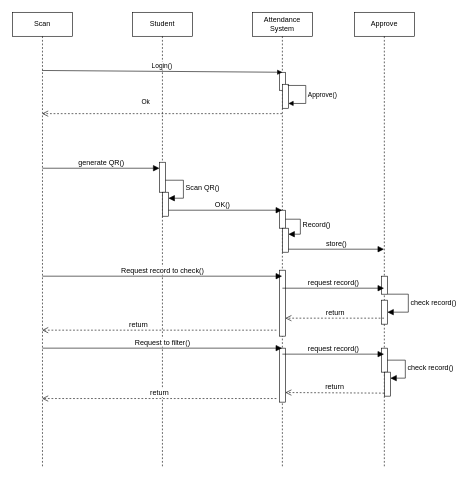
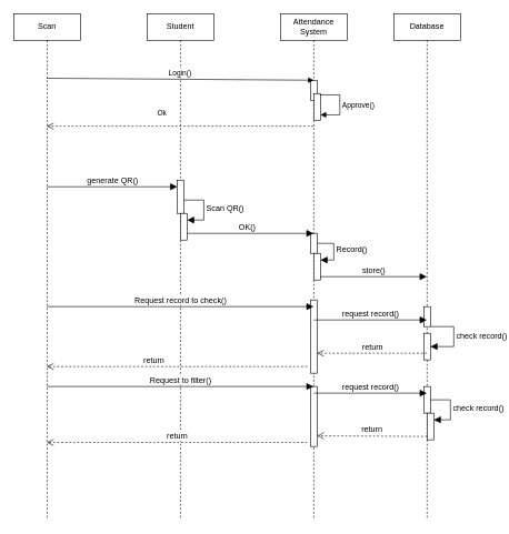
  <mxCell id="0" />
  <mxCell id="1" parent="0" />
  <mxCell id="2" value="Scan" style="shape=umlLifeline;perimeter=lifelinePerimeter;whiteSpace=wrap;html=1;container=1;dropTarget=0;collapsible=0;recursiveResize=0;outlineConnect=0;portConstraint=eastwest;newEdgeStyle={&quot;curved&quot;:0,&quot;rounded&quot;:0};" parent="1" vertex="1"><mxGeometry x="20" y="20" width="100" height="760" as="geometry" /></mxCell>
  <mxCell id="3" value="Student" style="shape=umlLifeline;perimeter=lifelinePerimeter;whiteSpace=wrap;html=1;container=1;dropTarget=0;collapsible=0;recursiveResize=0;outlineConnect=0;portConstraint=eastwest;newEdgeStyle={&quot;curved&quot;:0,&quot;rounded&quot;:0};" parent="1" vertex="1"><mxGeometry x="220" y="20" width="100" height="760" as="geometry" /></mxCell>
  <mxCell id="4" value="" style="html=1;points=[[0,0,0,0,5],[0,1,0,0,-5],[1,0,0,0,5],[1,1,0,0,-5]];perimeter=orthogonalPerimeter;outlineConnect=0;targetShapes=umlLifeline;portConstraint=eastwest;newEdgeStyle={&quot;curved&quot;:0,&quot;rounded&quot;:0};" parent="3" vertex="1"><mxGeometry x="45" y="250" width="10" height="50" as="geometry" /></mxCell>
  <mxCell id="5" value="" style="html=1;points=[[0,0,0,0,5],[0,1,0,0,-5],[1,0,0,0,5],[1,1,0,0,-5]];perimeter=orthogonalPerimeter;outlineConnect=0;targetShapes=umlLifeline;portConstraint=eastwest;newEdgeStyle={&quot;curved&quot;:0,&quot;rounded&quot;:0};" parent="3" vertex="1"><mxGeometry x="50" y="300" width="10" height="40" as="geometry" /></mxCell>
  <mxCell id="6" value="Scan QR()" style="html=1;align=left;spacingLeft=2;endArrow=block;rounded=0;edgeStyle=orthogonalEdgeStyle;curved=0;rounded=0;fontSize=12;startSize=8;endSize=8;" parent="3" target="5" edge="1"><mxGeometry relative="1" as="geometry"><mxPoint x="55" y="280" as="sourcePoint" /><Array as="points"><mxPoint x="85" y="310" /></Array></mxGeometry></mxCell>
  <mxCell id="7" value="Attendance System" style="shape=umlLifeline;perimeter=lifelinePerimeter;whiteSpace=wrap;html=1;container=1;dropTarget=0;collapsible=0;recursiveResize=0;outlineConnect=0;portConstraint=eastwest;newEdgeStyle={&quot;curved&quot;:0,&quot;rounded&quot;:0};" parent="1" vertex="1"><mxGeometry x="420" y="20" width="100" height="760" as="geometry" /></mxCell>
  <mxCell id="8" value="" style="html=1;points=[[0,0,0,0,5],[0,1,0,0,-5],[1,0,0,0,5],[1,1,0,0,-5]];perimeter=orthogonalPerimeter;outlineConnect=0;targetShapes=umlLifeline;portConstraint=eastwest;newEdgeStyle={&quot;curved&quot;:0,&quot;rounded&quot;:0};" parent="7" vertex="1"><mxGeometry x="45" y="100" width="10" height="30" as="geometry" /></mxCell>
  <mxCell id="9" value="" style="html=1;points=[[0,0,0,0,5],[0,1,0,0,-5],[1,0,0,0,5],[1,1,0,0,-5]];perimeter=orthogonalPerimeter;outlineConnect=0;targetShapes=umlLifeline;portConstraint=eastwest;newEdgeStyle={&quot;curved&quot;:0,&quot;rounded&quot;:0};" parent="7" vertex="1"><mxGeometry x="50" y="120" width="10" height="40" as="geometry" /></mxCell>
  <mxCell id="10" value="" style="html=1;points=[[0,0,0,0,5],[0,1,0,0,-5],[1,0,0,0,5],[1,1,0,0,-5]];perimeter=orthogonalPerimeter;outlineConnect=0;targetShapes=umlLifeline;portConstraint=eastwest;newEdgeStyle={&quot;curved&quot;:0,&quot;rounded&quot;:0};" parent="7" vertex="1"><mxGeometry x="45" y="330" width="10" height="30" as="geometry" /></mxCell>
  <mxCell id="11" value="" style="html=1;points=[[0,0,0,0,5],[0,1,0,0,-5],[1,0,0,0,5],[1,1,0,0,-5]];perimeter=orthogonalPerimeter;outlineConnect=0;targetShapes=umlLifeline;portConstraint=eastwest;newEdgeStyle={&quot;curved&quot;:0,&quot;rounded&quot;:0};" parent="7" vertex="1"><mxGeometry x="50" y="360" width="10" height="40" as="geometry" /></mxCell>
  <mxCell id="12" value="Record()&amp;nbsp;" style="html=1;align=left;spacingLeft=2;endArrow=block;rounded=0;edgeStyle=orthogonalEdgeStyle;curved=0;rounded=0;fontSize=12;startSize=8;endSize=8;" parent="7" source="10" target="11" edge="1"><mxGeometry relative="1" as="geometry"><mxPoint x="60" y="340" as="sourcePoint" /><Array as="points"><mxPoint x="80" y="345" /><mxPoint x="80" y="370" /></Array></mxGeometry></mxCell>
  <mxCell id="13" value="" style="html=1;points=[[0,0,0,0,5],[0,1,0,0,-5],[1,0,0,0,5],[1,1,0,0,-5]];perimeter=orthogonalPerimeter;outlineConnect=0;targetShapes=umlLifeline;portConstraint=eastwest;newEdgeStyle={&quot;curved&quot;:0,&quot;rounded&quot;:0};" parent="7" vertex="1"><mxGeometry x="45" y="430" width="10" height="110" as="geometry" /></mxCell>
  <mxCell id="14" value="" style="html=1;points=[[0,0,0,0,5],[0,1,0,0,-5],[1,0,0,0,5],[1,1,0,0,-5]];perimeter=orthogonalPerimeter;outlineConnect=0;targetShapes=umlLifeline;portConstraint=eastwest;newEdgeStyle={&quot;curved&quot;:0,&quot;rounded&quot;:0};" parent="7" vertex="1"><mxGeometry x="45" y="560" width="10" height="90" as="geometry" /></mxCell>
- <mxCell id="15" value="Approve" style="shape=umlLifeline;perimeter=lifelinePerimeter;whiteSpace=wrap;html=1;container=1;dropTarget=0;collapsible=0;recursiveResize=0;outlineConnect=0;portConstraint=eastwest;newEdgeStyle={&quot;curved&quot;:0,&quot;rounded&quot;:0};" parent="1" vertex="1"><mxGeometry x="590" y="20" width="100" height="760" as="geometry" /></mxCell>
+ <mxCell id="15" value="Database" style="shape=umlLifeline;perimeter=lifelinePerimeter;whiteSpace=wrap;html=1;container=1;dropTarget=0;collapsible=0;recursiveResize=0;outlineConnect=0;portConstraint=eastwest;newEdgeStyle={&quot;curved&quot;:0,&quot;rounded&quot;:0};" parent="1" vertex="1"><mxGeometry x="590" y="20" width="100" height="760" as="geometry" /></mxCell>
  <mxCell id="16" value="" style="html=1;points=[[0,0,0,0,5],[0,1,0,0,-5],[1,0,0,0,5],[1,1,0,0,-5]];perimeter=orthogonalPerimeter;outlineConnect=0;targetShapes=umlLifeline;portConstraint=eastwest;newEdgeStyle={&quot;curved&quot;:0,&quot;rounded&quot;:0};" parent="15" vertex="1"><mxGeometry x="45" y="480" width="10" height="40" as="geometry" /></mxCell>
  <mxCell id="17" value="check record()" style="html=1;align=left;spacingLeft=2;endArrow=block;rounded=0;edgeStyle=orthogonalEdgeStyle;curved=0;rounded=0;fontSize=12;startSize=8;endSize=8;" parent="15" source="18" target="16" edge="1"><mxGeometry relative="1" as="geometry"><mxPoint x="50" y="430" as="sourcePoint" /><Array as="points"><mxPoint x="90" y="470" /><mxPoint x="90" y="500" /></Array></mxGeometry></mxCell>
  <mxCell id="18" value="" style="html=1;points=[[0,0,0,0,5],[0,1,0,0,-5],[1,0,0,0,5],[1,1,0,0,-5]];perimeter=orthogonalPerimeter;outlineConnect=0;targetShapes=umlLifeline;portConstraint=eastwest;newEdgeStyle={&quot;curved&quot;:0,&quot;rounded&quot;:0};" parent="15" vertex="1"><mxGeometry x="45" y="440" width="10" height="30" as="geometry" /></mxCell>
  <mxCell id="19" value="" style="html=1;points=[[0,0,0,0,5],[0,1,0,0,-5],[1,0,0,0,5],[1,1,0,0,-5]];perimeter=orthogonalPerimeter;outlineConnect=0;targetShapes=umlLifeline;portConstraint=eastwest;newEdgeStyle={&quot;curved&quot;:0,&quot;rounded&quot;:0};" parent="15" vertex="1"><mxGeometry x="45" y="560" width="10" height="40" as="geometry" /></mxCell>
  <mxCell id="20" value="" style="html=1;points=[[0,0,0,0,5],[0,1,0,0,-5],[1,0,0,0,5],[1,1,0,0,-5]];perimeter=orthogonalPerimeter;outlineConnect=0;targetShapes=umlLifeline;portConstraint=eastwest;newEdgeStyle={&quot;curved&quot;:0,&quot;rounded&quot;:0};" parent="15" vertex="1"><mxGeometry x="50" y="600" width="10" height="40" as="geometry" /></mxCell>
  <mxCell id="21" value="check record()" style="html=1;align=left;spacingLeft=2;endArrow=block;rounded=0;edgeStyle=orthogonalEdgeStyle;curved=0;rounded=0;fontSize=12;startSize=8;endSize=8;" parent="15" target="20" edge="1"><mxGeometry relative="1" as="geometry"><mxPoint x="55" y="580" as="sourcePoint" /><Array as="points"><mxPoint x="85" y="610" /></Array></mxGeometry></mxCell>
  <mxCell id="22" value="Login()" style="html=1;verticalAlign=bottom;endArrow=block;curved=0;rounded=0;" parent="1" edge="1"><mxGeometry x="-0.001" width="80" relative="1" as="geometry"><mxPoint x="69.5" y="117" as="sourcePoint" /><mxPoint x="470" y="120" as="targetPoint" /><mxPoint as="offset" /></mxGeometry></mxCell>
  <mxCell id="23" value="Approve()" style="html=1;align=left;spacingLeft=2;endArrow=block;rounded=0;edgeStyle=orthogonalEdgeStyle;curved=0;rounded=0;" parent="1" target="9" edge="1"><mxGeometry relative="1" as="geometry"><mxPoint x="479" y="142" as="sourcePoint" /><Array as="points"><mxPoint x="509" y="172" /></Array></mxGeometry></mxCell>
  <mxCell id="24" value="Ok" style="html=1;verticalAlign=bottom;endArrow=open;dashed=1;endSize=8;curved=0;rounded=0;" parent="1" edge="1"><mxGeometry x="0.147" y="-10" relative="1" as="geometry"><mxPoint x="469.5" y="189" as="sourcePoint" /><mxPoint x="69.5" y="189" as="targetPoint" /><mxPoint x="1" as="offset" /><Array as="points"><mxPoint x="340" y="189" /></Array></mxGeometry></mxCell>
  <mxCell id="25" value="OK()" style="html=1;verticalAlign=bottom;endArrow=block;curved=0;rounded=0;fontSize=12;startSize=8;endSize=8;" parent="1" target="7" edge="1"><mxGeometry x="-0.053" width="80" relative="1" as="geometry"><mxPoint x="280" y="350" as="sourcePoint" /><mxPoint x="470" y="350" as="targetPoint" /><mxPoint as="offset" /></mxGeometry></mxCell>
  <mxCell id="26" value="store()" style="html=1;verticalAlign=bottom;endArrow=block;curved=0;rounded=0;fontSize=12;startSize=8;endSize=8;exitX=1;exitY=1;exitDx=0;exitDy=-5;exitPerimeter=0;" parent="1" source="11" target="15" edge="1"><mxGeometry width="80" relative="1" as="geometry"><mxPoint x="490" y="410" as="sourcePoint" /><mxPoint x="550" y="410" as="targetPoint" /></mxGeometry></mxCell>
  <mxCell id="27" value="Request record to check()" style="html=1;verticalAlign=bottom;endArrow=block;curved=0;rounded=0;fontSize=12;startSize=8;endSize=8;" parent="1" target="7" edge="1"><mxGeometry width="80" relative="1" as="geometry"><mxPoint x="70" y="460" as="sourcePoint" /><mxPoint x="150" y="460" as="targetPoint" /></mxGeometry></mxCell>
  <mxCell id="28" value="request record()" style="html=1;verticalAlign=bottom;endArrow=block;curved=0;rounded=0;fontSize=12;startSize=8;endSize=8;exitX=0.5;exitY=0.273;exitDx=0;exitDy=0;exitPerimeter=0;" parent="1" source="13" target="15" edge="1"><mxGeometry width="80" relative="1" as="geometry"><mxPoint x="480" y="480" as="sourcePoint" /><mxPoint x="550" y="480" as="targetPoint" /></mxGeometry></mxCell>
  <mxCell id="29" value="return" style="html=1;verticalAlign=bottom;endArrow=open;dashed=1;endSize=8;curved=0;rounded=0;fontSize=12;" parent="1" source="15" target="13" edge="1"><mxGeometry relative="1" as="geometry"><mxPoint x="560" y="530" as="sourcePoint" /><mxPoint x="470" y="530" as="targetPoint" /><Array as="points"><mxPoint x="560" y="530" /></Array></mxGeometry></mxCell>
  <mxCell id="30" value="return" style="html=1;verticalAlign=bottom;endArrow=open;dashed=1;endSize=8;curved=0;rounded=0;fontSize=12;" parent="1" target="2" edge="1"><mxGeometry x="0.178" relative="1" as="geometry"><mxPoint x="460" y="550" as="sourcePoint" /><mxPoint x="380" y="550" as="targetPoint" /><mxPoint as="offset" /></mxGeometry></mxCell>
  <mxCell id="31" value="Request to filter()" style="html=1;verticalAlign=bottom;endArrow=block;curved=0;rounded=0;fontSize=12;startSize=8;endSize=8;" parent="1" target="7" edge="1"><mxGeometry width="80" relative="1" as="geometry"><mxPoint x="70" y="580" as="sourcePoint" /><mxPoint x="150" y="580" as="targetPoint" /></mxGeometry></mxCell>
  <mxCell id="32" value="request record()" style="html=1;verticalAlign=bottom;endArrow=block;curved=0;rounded=0;fontSize=12;startSize=8;endSize=8;" parent="1" target="15" edge="1"><mxGeometry width="80" relative="1" as="geometry"><mxPoint x="470" y="590" as="sourcePoint" /><mxPoint x="550" y="590" as="targetPoint" /></mxGeometry></mxCell>
  <mxCell id="33" value="return" style="html=1;verticalAlign=bottom;endArrow=open;dashed=1;endSize=8;curved=0;rounded=0;fontSize=12;exitX=0;exitY=1;exitDx=0;exitDy=-5;exitPerimeter=0;" parent="1" source="20" edge="1"><mxGeometry relative="1" as="geometry"><mxPoint x="630" y="654" as="sourcePoint" /><mxPoint x="475" y="654" as="targetPoint" /></mxGeometry></mxCell>
  <mxCell id="34" value="return" style="html=1;verticalAlign=bottom;endArrow=open;dashed=1;endSize=8;curved=0;rounded=0;fontSize=12;" parent="1" edge="1"><mxGeometry relative="1" as="geometry"><mxPoint x="460" y="664" as="sourcePoint" /><mxPoint x="69.5" y="664" as="targetPoint" /></mxGeometry></mxCell>
  <mxCell id="35" value="generate QR()" style="html=1;verticalAlign=bottom;endArrow=block;curved=0;rounded=0;fontSize=12;startSize=8;endSize=8;" parent="1" target="4" edge="1"><mxGeometry width="80" relative="1" as="geometry"><mxPoint x="70" y="280" as="sourcePoint" /><mxPoint x="150" y="280" as="targetPoint" /></mxGeometry></mxCell>
